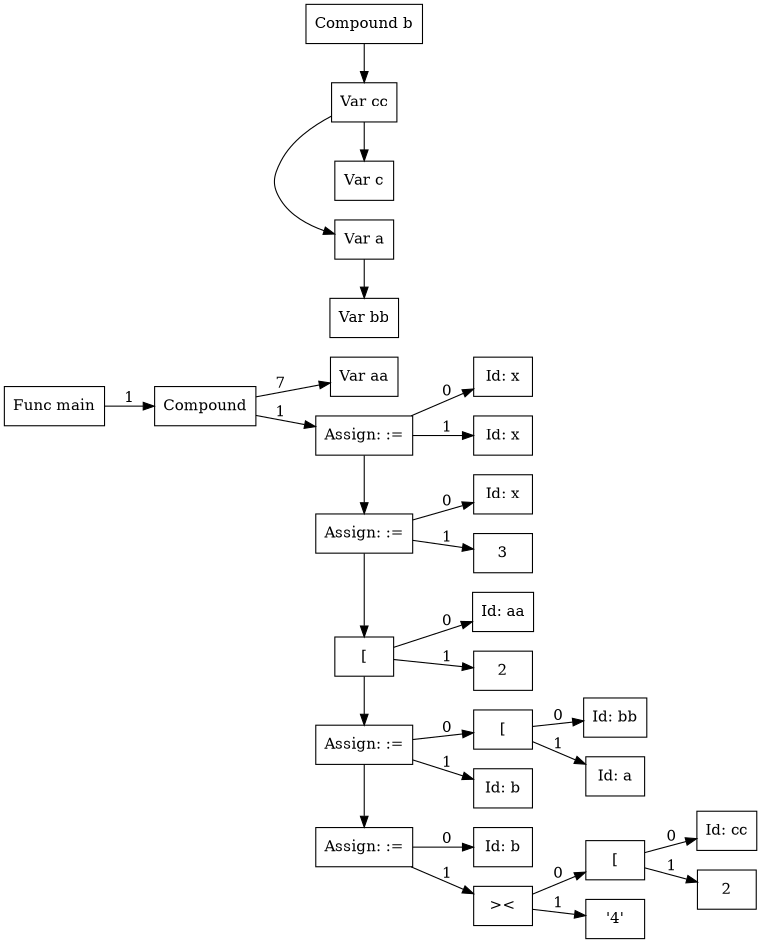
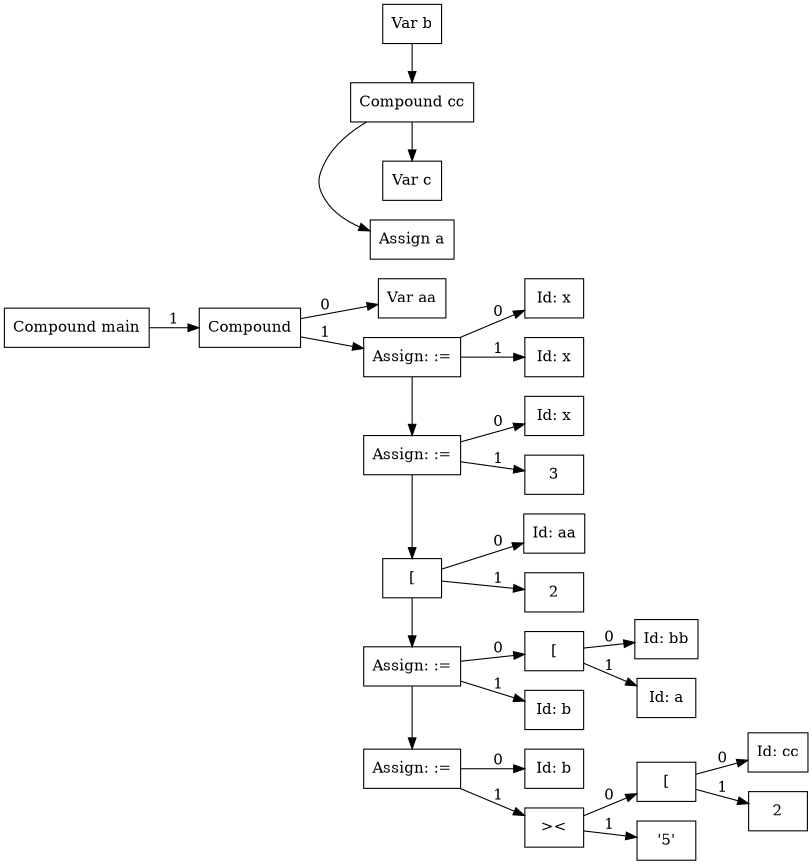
  digraph {
    rankdir=LR
    node [shape=box]
-   n1 [label="Func main"]
+   n1 [label="Compound main"]
    n2 [label=Compound]
    n3 [label="Var aa"]
    n4 [label="Assign: :="]
-   n5 [label="Var a"]
-   n6 [label="Var bb"]
-   n7 [label="Compound b"]
-   n8 [label="Var cc"]
+   n5 [label="Assign a"]
+   n7 [label="Var b"]
+   n8 [label="Compound cc"]
    n9 [label="Var c"]
    n10 [label="Id: x"]
    n11 [label="Id: x"]
    n12 [label="["]
-   n13 [label="'4'"]
+   n13 [label="'5'"]
    n14 [label="Assign: :="]
    n15 [label="["]
    n16 [label="Assign: :="]
    n17 [label="Assign: :="]
    n18 [label="Id: bb"]
    n19 [label="Id: a"]
    n20 [label="Id: x"]
    n21 [label=3]
    n22 [label="Id: aa"]
    n23 [label=2]
    n24 [label="["]
    n25 [label="Id: b"]
    n26 [label="Id: b"]
    n27 [label="><"]
    n28 [label="Id: cc"]
    n29 [label=2]
    subgraph sub_1 {
      n1
      n2
    }
    subgraph sub_2 {
      ordering=out
      rank=same
      n2
    }
    subgraph sub_3 {
      ordering=out
      rank=same
      n3
      n4
    }
    subgraph sub_4 {
      n2
      n3
      n4
    }
    subgraph sub_5 {
      rank=same
      n3
      n5
-     n6
      n7
      n8
      n9
    }
    subgraph sub_6 {
      n3
      n5
-     n6
      n7
      n8
      n9
    }
    subgraph sub_7 {
      ordering=out
      rank=same
      n10
      n11
    }
    subgraph sub_8 {
      n4
      n10
      n11
    }
    subgraph sub_9 {
      ordering=out
      rank=same
      n12
      n13
    }
    subgraph sub_10 {
      rank=same
      n4
      n14
      n15
      n16
      n17
    }
    subgraph sub_11 {
      ordering=out
      rank=same
      n18
      n19
    }
    subgraph sub_12 {
      n4
      n14
      n15
      n16
      n17
    }
    subgraph sub_13 {
      ordering=out
      rank=same
      n20
      n21
    }
    subgraph sub_14 {
      n14
      n20
      n21
    }
    subgraph sub_15 {
      ordering=out
      rank=same
      n22
      n23
    }
    subgraph sub_16 {
      n15
      n22
      n23
    }
    subgraph sub_17 {
      ordering=out
      rank=same
      n24
      n25
    }
    subgraph sub_18 {
      n16
      n24
      n25
    }
    subgraph sub_19 {
      n18
      n19
      n24
    }
    subgraph sub_20 {
      ordering=out
      rank=same
      n26
      n27
    }
    subgraph sub_21 {
      n17
      n26
      n27
    }
    subgraph sub_22 {
      n12
      n13
      n27
    }
    subgraph sub_23 {
      ordering=out
      rank=same
      n28
      n29
    }
    subgraph sub_24 {
      n12
      n28
      n29
    }
    n1 -> n2 [label=1]
-   n2 -> n3 [label=7]
+   n2 -> n3 [label=0]
    n2 -> n4 [label=1]
    n4 -> n10 [label=0]
    n4 -> n11 [label=1]
    n4 -> n14
-   n5 -> n6
    n7 -> n8
    n8 -> n5
    n8 -> n9
    n12 -> n28 [label=0]
    n12 -> n29 [label=1]
    n14 -> n15
    n14 -> n20 [label=0]
    n14 -> n21 [label=1]
    n15 -> n16
    n15 -> n22 [label=0]
    n15 -> n23 [label=1]
    n16 -> n17
    n16 -> n24 [label=0]
    n16 -> n25 [label=1]
    n17 -> n26 [label=0]
    n17 -> n27 [label=1]
    n24 -> n18 [label=0]
    n24 -> n19 [label=1]
    n27 -> n12 [label=0]
    n27 -> n13 [label=1]
  }
